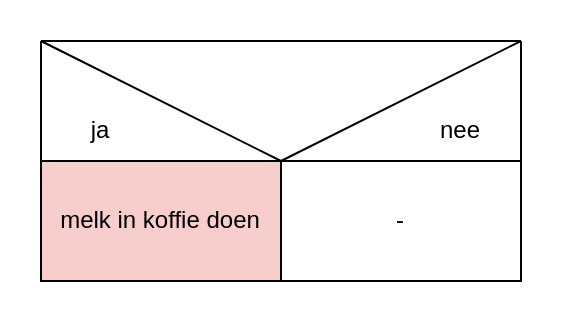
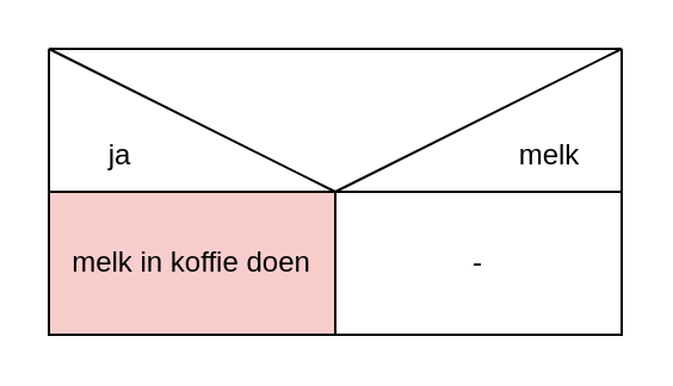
  <mxCell id="0" />
  <mxCell id="1" parent="0" />
  <mxCell id="2" value="" style="endArrow=none;html=1;" edge="1" parent="1"><mxGeometry width="50" height="50" relative="1" as="geometry"><mxPoint x="20" y="20" as="sourcePoint" /><mxPoint x="260" y="20" as="targetPoint" /></mxGeometry></mxCell>
  <mxCell id="3" value="" style="endArrow=none;html=1;" edge="1" parent="1"><mxGeometry width="50" height="50" relative="1" as="geometry"><mxPoint x="140" y="80" as="sourcePoint" /><mxPoint x="260" y="20" as="targetPoint" /></mxGeometry></mxCell>
  <mxCell id="4" value="" style="endArrow=none;html=1;" edge="1" parent="1"><mxGeometry width="50" height="50" relative="1" as="geometry"><mxPoint x="140" y="80" as="sourcePoint" /><mxPoint x="20" y="20" as="targetPoint" /></mxGeometry></mxCell>
  <mxCell id="5" value="" style="endArrow=none;html=1;" edge="1" parent="1"><mxGeometry width="50" height="50" relative="1" as="geometry"><mxPoint x="260" y="80" as="sourcePoint" /><mxPoint x="260" y="20" as="targetPoint" /></mxGeometry></mxCell>
  <mxCell id="6" value="" style="endArrow=none;html=1;" edge="1" parent="1"><mxGeometry width="50" height="50" relative="1" as="geometry"><mxPoint x="20" y="80" as="sourcePoint" /><mxPoint x="20" y="20" as="targetPoint" /></mxGeometry></mxCell>
  <mxCell id="7" value="" style="endArrow=none;html=1;startArrow=none;" edge="1" parent="1" source="10"><mxGeometry width="50" height="50" relative="1" as="geometry"><mxPoint x="20" y="80" as="sourcePoint" /><mxPoint x="260" y="80" as="targetPoint" /></mxGeometry></mxCell>
  <mxCell id="8" value="ja" style="text;html=1;strokeColor=none;fillColor=none;align=center;verticalAlign=middle;whiteSpace=wrap;rounded=0;" vertex="1" parent="1"><mxGeometry x="20" y="50" width="60" height="30" as="geometry" /></mxCell>
  <mxCell id="9" value="" style="endArrow=none;html=1;entryX=1;entryY=1;entryDx=0;entryDy=0;" edge="1" parent="1" target="10"><mxGeometry width="50" height="50" relative="1" as="geometry"><mxPoint x="20" y="80" as="sourcePoint" /><mxPoint x="260" y="80" as="targetPoint" /></mxGeometry></mxCell>
- <mxCell id="10" value="nee" style="text;html=1;strokeColor=none;fillColor=none;align=center;verticalAlign=middle;whiteSpace=wrap;rounded=0;" vertex="1" parent="1"><mxGeometry x="200" y="50" width="60" height="30" as="geometry" /></mxCell>
+ <mxCell id="10" value="melk" style="text;html=1;strokeColor=none;fillColor=none;align=center;verticalAlign=middle;whiteSpace=wrap;rounded=0;" vertex="1" parent="1"><mxGeometry x="200" y="50" width="60" height="30" as="geometry" /></mxCell>
  <mxCell id="11" value="melk in koffie doen" style="rounded=0;whiteSpace=wrap;html=1;fillColor=#f8cecc;" vertex="1" parent="1"><mxGeometry x="20" y="80" width="120" height="60" as="geometry" /></mxCell>
  <mxCell id="12" value="-" style="rounded=0;whiteSpace=wrap;html=1;" vertex="1" parent="1"><mxGeometry x="140" y="80" width="120" height="60" as="geometry" /></mxCell>
